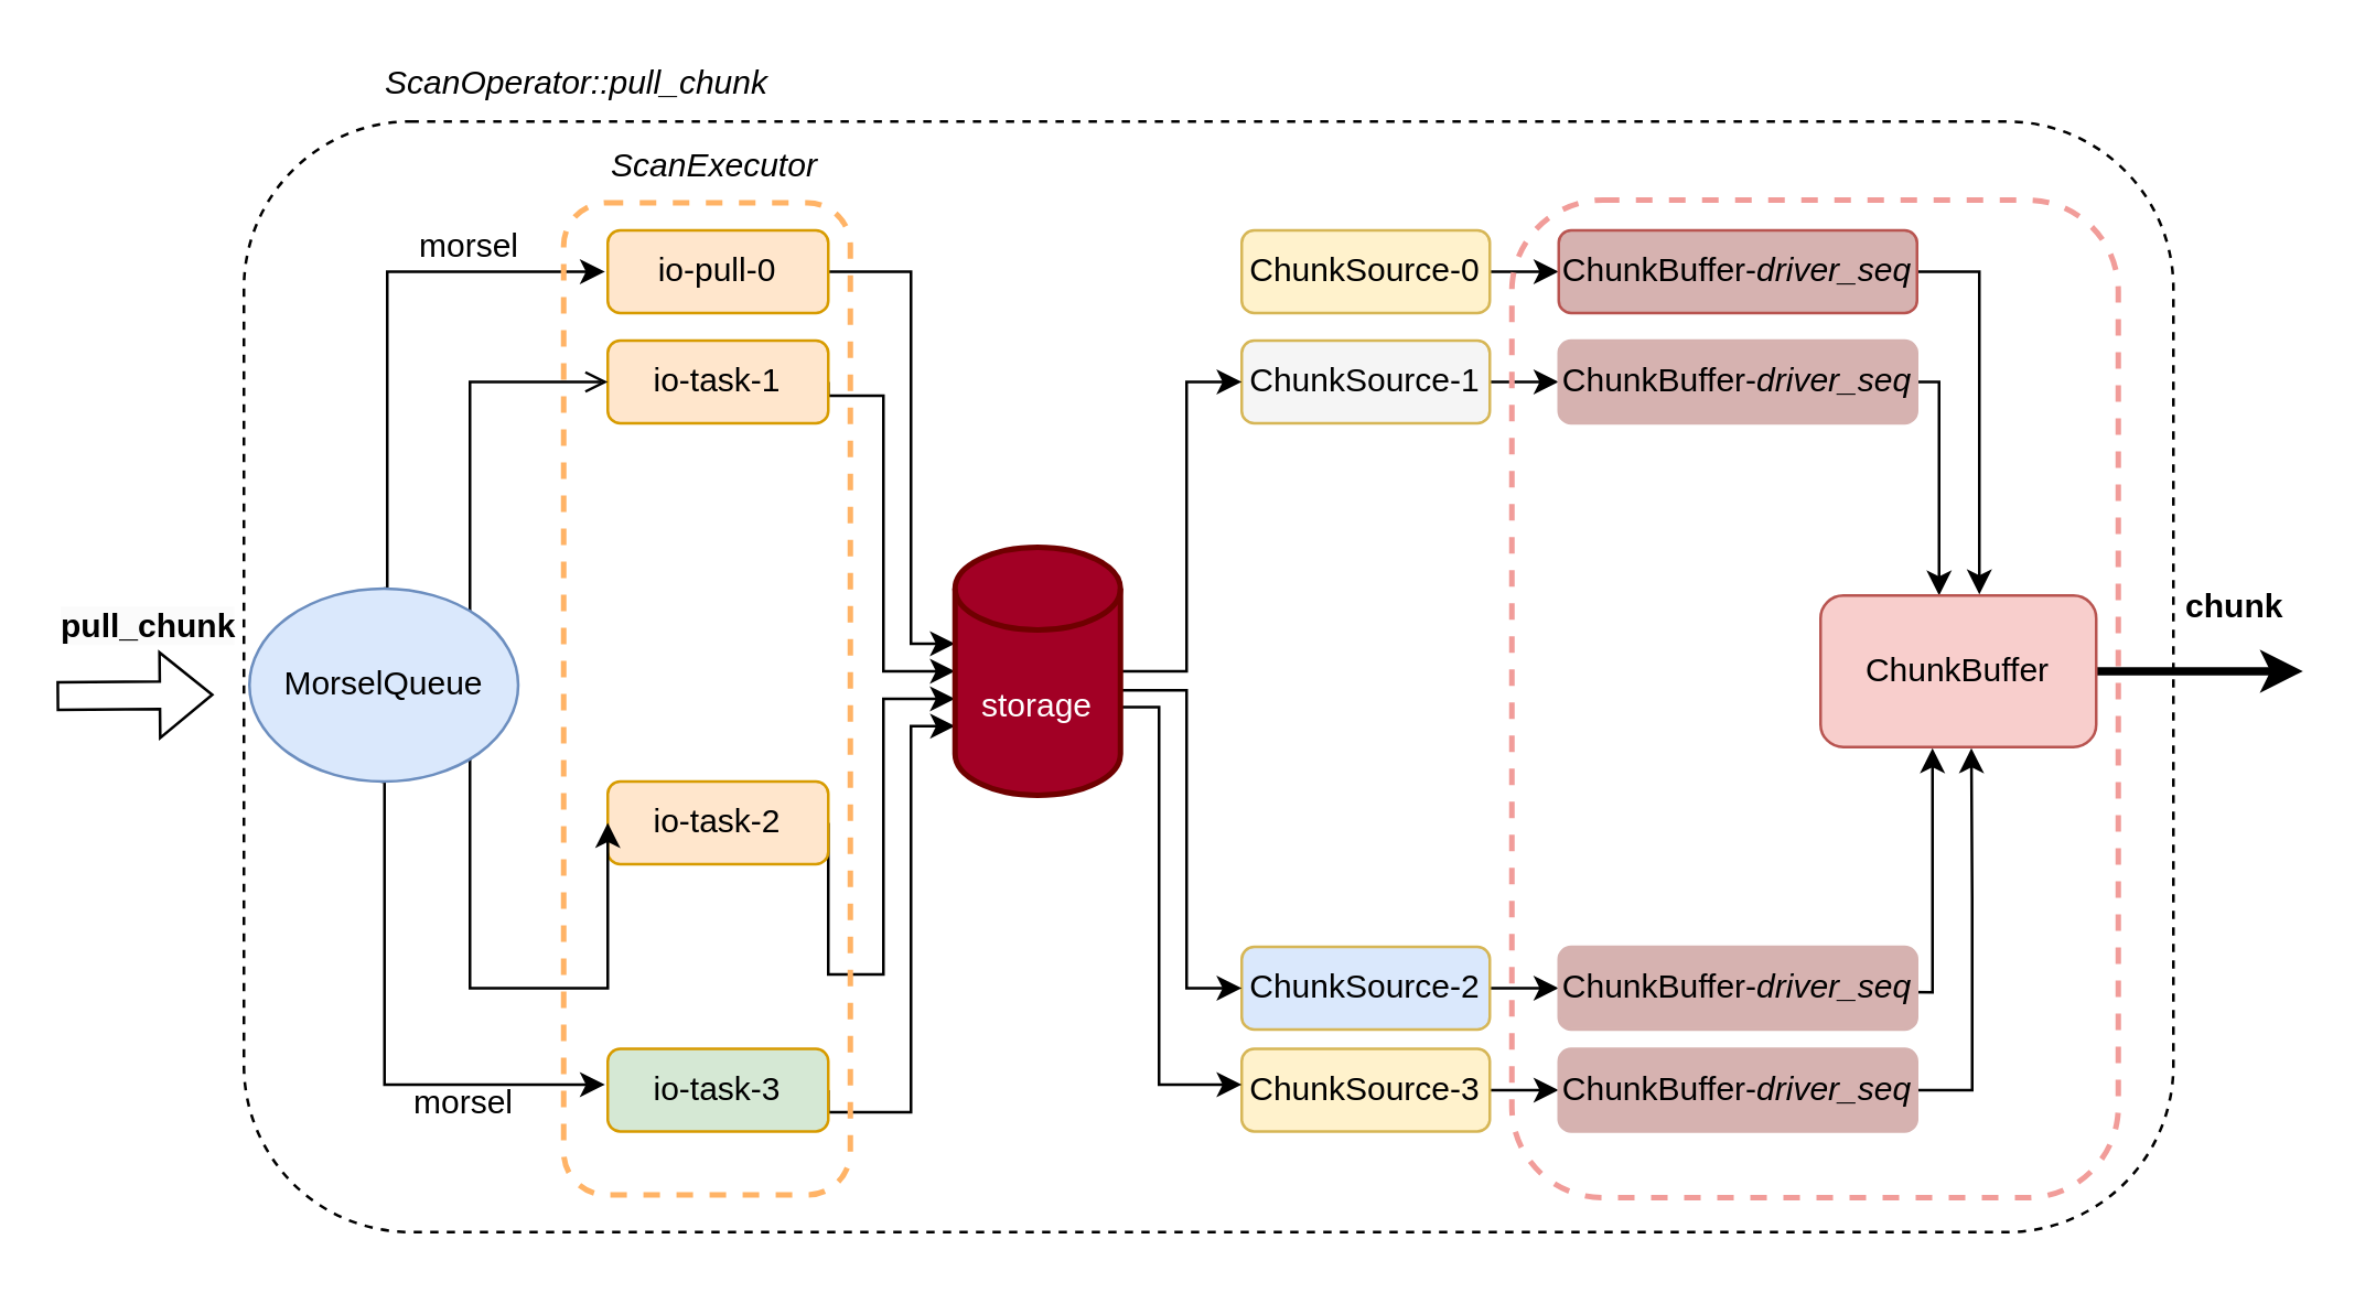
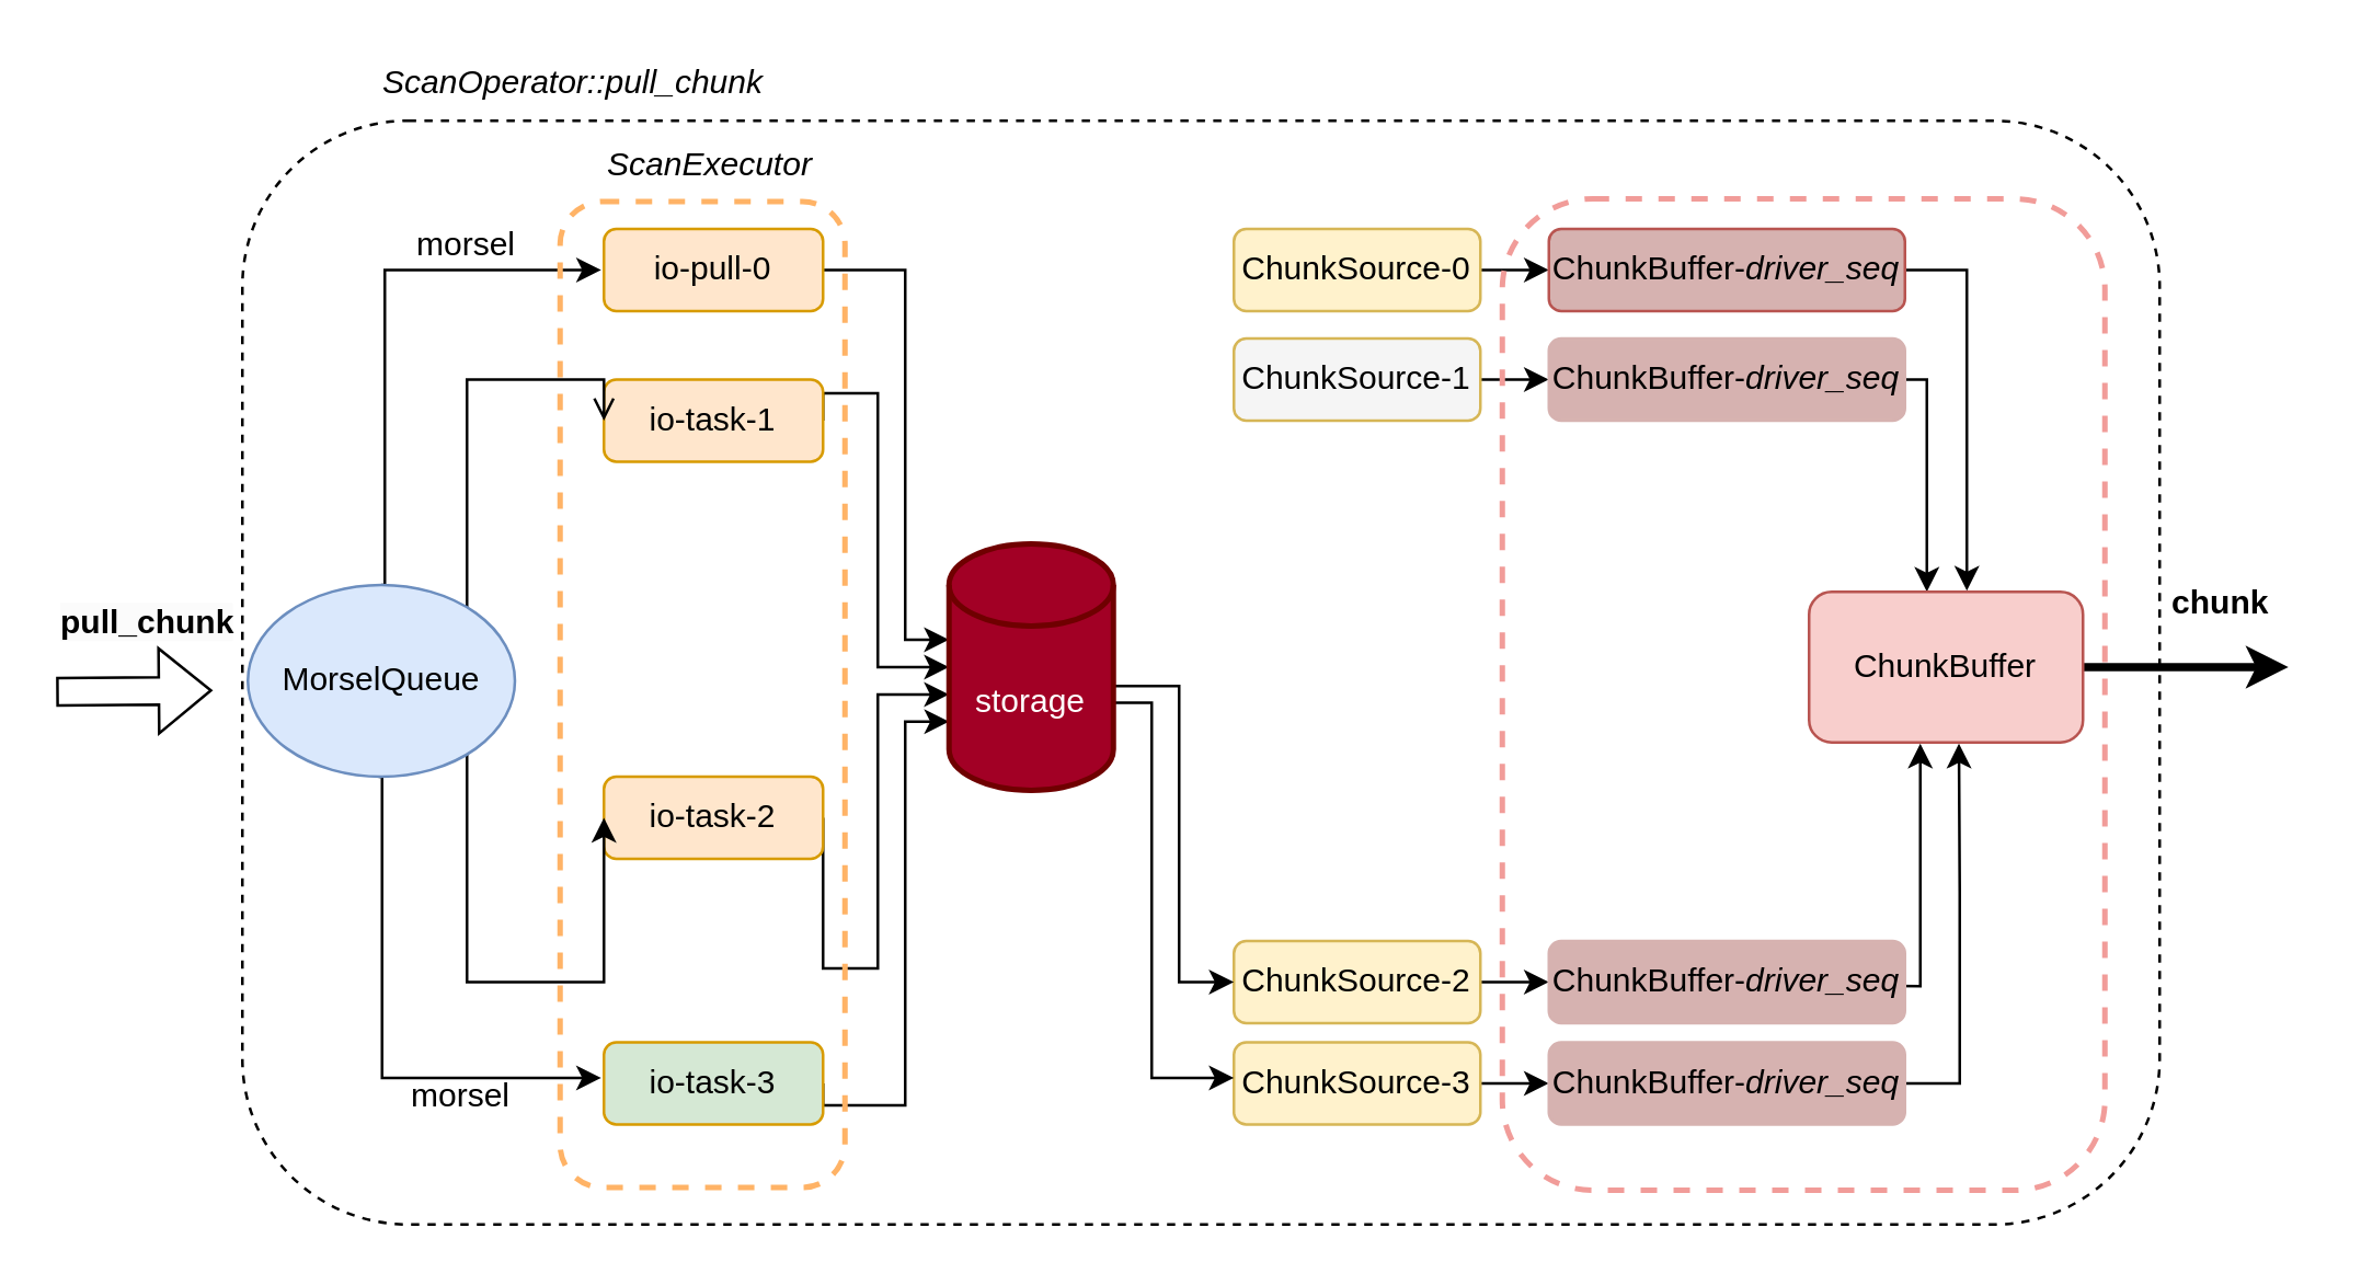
  <mxCell id="0" />
  <mxCell id="1" parent="0" />
  <mxCell id="2" style="edgeStyle=orthogonalEdgeStyle;rounded=0;orthogonalLoop=1;jettySize=auto;html=1;exitX=1;exitY=0.5;exitDx=0;exitDy=0;" parent="1" source="3" target="30" edge="1"><mxGeometry relative="1" as="geometry"><mxPoint x="350" y="233" as="targetPoint" /><Array as="points"><mxPoint x="330" y="98" /><mxPoint x="330" y="233" /></Array></mxGeometry></mxCell>
  <mxCell id="3" value="io-pull-0" style="rounded=1;whiteSpace=wrap;html=1;fillColor=#ffe6cc;strokeColor=#d79b00;" parent="1" vertex="1"><mxGeometry x="220" y="83" width="80" height="30" as="geometry" /></mxCell>
  <mxCell id="4" style="edgeStyle=orthogonalEdgeStyle;rounded=0;orthogonalLoop=1;jettySize=auto;html=1;exitX=1;exitY=0.5;exitDx=0;exitDy=0;entryX=0;entryY=0.5;entryDx=0;entryDy=0;entryPerimeter=0;" parent="1" source="5" target="30" edge="1"><mxGeometry relative="1" as="geometry"><Array as="points"><mxPoint x="320" y="143" /><mxPoint x="320" y="243" /></Array></mxGeometry></mxCell>
- <mxCell id="5" value="io-task-1" style="rounded=1;whiteSpace=wrap;html=1;fillColor=#ffe6cc;strokeColor=#d79b00;" parent="1" vertex="1"><mxGeometry x="220" y="123" width="80" height="30" as="geometry" /></mxCell>
+ <mxCell id="5" value="io-task-1" style="rounded=1;whiteSpace=wrap;html=1;fillColor=#ffe6cc;strokeColor=#d79b00;" parent="1" vertex="1"><mxGeometry x="220" y="138" width="80" height="30" as="geometry" /></mxCell>
  <mxCell id="6" style="edgeStyle=orthogonalEdgeStyle;rounded=0;orthogonalLoop=1;jettySize=auto;html=1;exitX=1;exitY=0.5;exitDx=0;exitDy=0;" parent="1" source="7" target="30" edge="1"><mxGeometry relative="1" as="geometry"><mxPoint x="350" y="350.5" as="sourcePoint" /><mxPoint x="390" y="253" as="targetPoint" /><Array as="points"><mxPoint x="320" y="353" /><mxPoint x="320" y="253" /></Array></mxGeometry></mxCell>
  <mxCell id="7" value="io-task-2" style="rounded=1;whiteSpace=wrap;html=1;fillColor=#ffe6cc;strokeColor=#d79b00;" parent="1" vertex="1"><mxGeometry x="220" y="283" width="80" height="30" as="geometry" /></mxCell>
  <mxCell id="8" style="edgeStyle=orthogonalEdgeStyle;rounded=0;orthogonalLoop=1;jettySize=auto;html=1;exitX=1;exitY=0.5;exitDx=0;exitDy=0;entryX=0.001;entryY=0.721;entryDx=0;entryDy=0;entryPerimeter=0;" parent="1" source="9" target="30" edge="1"><mxGeometry relative="1" as="geometry"><mxPoint x="310" y="427" as="sourcePoint" /><mxPoint x="360" y="262" as="targetPoint" /><Array as="points"><mxPoint x="300" y="403" /><mxPoint x="330" y="403" /><mxPoint x="330" y="263" /></Array></mxGeometry></mxCell>
  <mxCell id="9" value="io-task-3" style="rounded=1;whiteSpace=wrap;html=1;fillColor=#d5e8d4;strokeColor=#d79b00;" parent="1" vertex="1"><mxGeometry x="220" y="380" width="80" height="30" as="geometry" /></mxCell>
  <mxCell id="10" value="" style="edgeStyle=orthogonalEdgeStyle;rounded=0;orthogonalLoop=1;jettySize=auto;html=1;exitX=0.5;exitY=0;exitDx=0;exitDy=0;entryX=0;entryY=0.5;entryDx=0;entryDy=0;" parent="1" source="26" edge="1"><mxGeometry x="0.396" y="5" relative="1" as="geometry"><mxPoint x="147.208" y="218.28" as="sourcePoint" /><mxPoint x="219" y="98" as="targetPoint" /><Array as="points"><mxPoint x="140" y="213" /><mxPoint x="140" y="98" /></Array><mxPoint as="offset" /></mxGeometry></mxCell>
  <mxCell id="11" style="edgeStyle=orthogonalEdgeStyle;rounded=0;orthogonalLoop=1;jettySize=auto;html=1;exitX=1;exitY=0;exitDx=0;exitDy=0;entryX=0;entryY=0.5;entryDx=0;entryDy=0;endArrow=open;" parent="1" source="26" target="5" edge="1"><mxGeometry relative="1" as="geometry"><mxPoint x="181.24" y="232.44" as="sourcePoint" /><Array as="points"><mxPoint x="170" y="223" /><mxPoint x="170" y="138" /></Array></mxGeometry></mxCell>
  <mxCell id="12" style="edgeStyle=orthogonalEdgeStyle;rounded=0;orthogonalLoop=1;jettySize=auto;html=1;entryX=0;entryY=0.5;entryDx=0;entryDy=0;exitX=1;exitY=1;exitDx=0;exitDy=0;" parent="1" source="26" target="7" edge="1"><mxGeometry relative="1" as="geometry"><mxPoint x="181.96" y="271.56" as="sourcePoint" /><Array as="points"><mxPoint x="170" y="273" /><mxPoint x="170" y="358" /></Array></mxGeometry></mxCell>
  <mxCell id="13" style="edgeStyle=orthogonalEdgeStyle;rounded=0;orthogonalLoop=1;jettySize=auto;html=1;entryX=0.406;entryY=1.007;entryDx=0;entryDy=0;entryPerimeter=0;" parent="1" target="41" edge="1"><mxGeometry relative="1" as="geometry"><mxPoint x="650" y="359" as="sourcePoint" /><mxPoint x="702.5" y="273" as="targetPoint" /></mxGeometry></mxCell>
  <mxCell id="14" style="edgeStyle=orthogonalEdgeStyle;rounded=0;orthogonalLoop=1;jettySize=auto;html=1;exitX=1;exitY=0.5;exitDx=0;exitDy=0;entryX=0;entryY=0.5;entryDx=0;entryDy=0;" parent="1" source="15" target="38" edge="1"><mxGeometry relative="1" as="geometry" /></mxCell>
- <mxCell id="15" value="ChunkSource-2" style="rounded=1;whiteSpace=wrap;html=1;fillColor=#dae8fc;strokeColor=#d6b656;" parent="1" vertex="1"><mxGeometry x="450" y="343" width="90" height="30" as="geometry" /></mxCell>
+ <mxCell id="15" value="ChunkSource-2" style="rounded=1;whiteSpace=wrap;html=1;fillColor=#fff2cc;strokeColor=#d6b656;" parent="1" vertex="1"><mxGeometry x="450" y="343" width="90" height="30" as="geometry" /></mxCell>
  <mxCell id="16" style="edgeStyle=orthogonalEdgeStyle;rounded=0;orthogonalLoop=1;jettySize=auto;html=1;entryX=0.547;entryY=1.007;entryDx=0;entryDy=0;entryPerimeter=0;exitX=1;exitY=0.5;exitDx=0;exitDy=0;" parent="1" source="39" target="41" edge="1"><mxGeometry relative="1" as="geometry"><mxPoint x="660" y="403" as="sourcePoint" /><mxPoint x="713.57" y="281.96" as="targetPoint" /></mxGeometry></mxCell>
  <mxCell id="17" style="edgeStyle=orthogonalEdgeStyle;rounded=0;orthogonalLoop=1;jettySize=auto;html=1;exitX=1;exitY=0.5;exitDx=0;exitDy=0;entryX=0;entryY=0.5;entryDx=0;entryDy=0;" parent="1" source="18" target="39" edge="1"><mxGeometry relative="1" as="geometry" /></mxCell>
  <mxCell id="18" value="ChunkSource-3" style="rounded=1;whiteSpace=wrap;html=1;fillColor=#fff2cc;strokeColor=#d6b656;" parent="1" vertex="1"><mxGeometry x="450" y="380" width="90" height="30" as="geometry" /></mxCell>
  <mxCell id="19" style="edgeStyle=orthogonalEdgeStyle;rounded=0;orthogonalLoop=1;jettySize=auto;html=1;exitX=1;exitY=0.5;exitDx=0;exitDy=0;" parent="1" source="37" target="41" edge="1"><mxGeometry relative="1" as="geometry"><mxPoint x="670" y="144" as="sourcePoint" /><mxPoint x="703.31" y="235.4" as="targetPoint" /><Array as="points"><mxPoint x="703" y="138" /></Array></mxGeometry></mxCell>
  <mxCell id="20" style="edgeStyle=orthogonalEdgeStyle;rounded=0;orthogonalLoop=1;jettySize=auto;html=1;exitX=1;exitY=0.5;exitDx=0;exitDy=0;entryX=0;entryY=0.5;entryDx=0;entryDy=0;" parent="1" source="21" target="37" edge="1"><mxGeometry relative="1" as="geometry" /></mxCell>
  <mxCell id="21" value="ChunkSource-1" style="rounded=1;whiteSpace=wrap;html=1;fillColor=#f5f5f5;strokeColor=#d6b656;" parent="1" vertex="1"><mxGeometry x="450" y="123" width="90" height="30" as="geometry" /></mxCell>
  <mxCell id="22" style="edgeStyle=orthogonalEdgeStyle;rounded=0;orthogonalLoop=1;jettySize=auto;html=1;entryX=0.576;entryY=-0.007;entryDx=0;entryDy=0;entryPerimeter=0;exitX=1;exitY=0.5;exitDx=0;exitDy=0;" parent="1" source="36" target="41" edge="1"><mxGeometry relative="1" as="geometry"><mxPoint x="660" y="93" as="sourcePoint" /><mxPoint x="716" y="222.6" as="targetPoint" /></mxGeometry></mxCell>
  <mxCell id="23" style="edgeStyle=orthogonalEdgeStyle;rounded=0;orthogonalLoop=1;jettySize=auto;html=1;exitX=1;exitY=0.5;exitDx=0;exitDy=0;entryX=0;entryY=0.5;entryDx=0;entryDy=0;" parent="1" source="24" target="36" edge="1"><mxGeometry relative="1" as="geometry" /></mxCell>
  <mxCell id="24" value="ChunkSource-0" style="rounded=1;whiteSpace=wrap;html=1;fillColor=#fff2cc;strokeColor=#d6b656;" parent="1" vertex="1"><mxGeometry x="450" y="83" width="90" height="30" as="geometry" /></mxCell>
  <mxCell id="25" style="edgeStyle=orthogonalEdgeStyle;rounded=0;orthogonalLoop=1;jettySize=auto;html=1;exitX=0.5;exitY=1;exitDx=0;exitDy=0;" parent="1" edge="1"><mxGeometry relative="1" as="geometry"><mxPoint x="137.75" y="283" as="sourcePoint" /><mxPoint x="219" y="393" as="targetPoint" /><Array as="points"><mxPoint x="139" y="283" /><mxPoint x="139" y="393" /></Array></mxGeometry></mxCell>
  <mxCell id="26" value="MorselQueue" style="ellipse;whiteSpace=wrap;html=1;fillColor=#dae8fc;strokeColor=#6c8ebf;" parent="1" vertex="1"><mxGeometry x="90" y="213" width="97.5" height="70" as="geometry" /></mxCell>
- <mxCell id="27" style="edgeStyle=orthogonalEdgeStyle;rounded=0;orthogonalLoop=1;jettySize=auto;html=1;exitX=1;exitY=0.5;exitDx=0;exitDy=0;exitPerimeter=0;entryX=0;entryY=0.5;entryDx=0;entryDy=0;" parent="1" source="30" target="21" edge="1"><mxGeometry relative="1" as="geometry"><Array as="points"><mxPoint x="430" y="243" /><mxPoint x="430" y="138" /></Array></mxGeometry></mxCell>
  <mxCell id="28" style="edgeStyle=orthogonalEdgeStyle;rounded=0;orthogonalLoop=1;jettySize=auto;html=1;exitX=0.997;exitY=0.577;exitDx=0;exitDy=0;exitPerimeter=0;entryX=0;entryY=0.5;entryDx=0;entryDy=0;" parent="1" source="30" target="15" edge="1"><mxGeometry relative="1" as="geometry"><mxPoint x="410" y="253" as="sourcePoint" /><mxPoint x="450" y="350.5" as="targetPoint" /><Array as="points"><mxPoint x="430" y="250" /><mxPoint x="430" y="358" /></Array></mxGeometry></mxCell>
  <mxCell id="29" style="edgeStyle=orthogonalEdgeStyle;rounded=0;orthogonalLoop=1;jettySize=auto;html=1;exitX=1;exitY=0;exitDx=0;exitDy=52.5;exitPerimeter=0;" parent="1" source="30" target="18" edge="1"><mxGeometry relative="1" as="geometry"><Array as="points"><mxPoint x="406" y="256" /><mxPoint x="420" y="256" /><mxPoint x="420" y="393" /></Array></mxGeometry></mxCell>
  <mxCell id="30" value="storage" style="shape=cylinder3;whiteSpace=wrap;html=1;boundedLbl=1;backgroundOutline=1;size=15;fillColor=#a20025;fontColor=#ffffff;strokeColor=#6F0000;strokeWidth=2;" parent="1" vertex="1"><mxGeometry x="346" y="198" width="60" height="90" as="geometry" /></mxCell>
  <mxCell id="31" value="" style="rounded=1;whiteSpace=wrap;html=1;fillColor=none;dashed=1;" parent="1" vertex="1"><mxGeometry x="88" y="43.5" width="700" height="403" as="geometry" /></mxCell>
  <mxCell id="32" value="&lt;i&gt;ScanOperator::pull_chunk&lt;/i&gt;" style="text;html=1;strokeColor=none;fillColor=none;align=center;verticalAlign=middle;whiteSpace=wrap;rounded=0;" parent="1" vertex="1"><mxGeometry x="125" y="20" width="168.25" height="20" as="geometry" /></mxCell>
  <mxCell id="33" value="" style="shape=flexArrow;endArrow=classic;html=1;rounded=0;entryX=0;entryY=0.528;entryDx=0;entryDy=0;entryPerimeter=0;" parent="1" edge="1"><mxGeometry width="50" height="50" relative="1" as="geometry"><mxPoint x="20" y="252" as="sourcePoint" /><mxPoint x="77" y="251.52" as="targetPoint" /></mxGeometry></mxCell>
  <mxCell id="34" value="&lt;span style=&quot;color: rgb(0, 0, 0); font-family: Helvetica; font-size: 12px; font-style: normal; font-variant-ligatures: normal; font-variant-caps: normal; letter-spacing: normal; orphans: 2; text-align: center; text-indent: 0px; text-transform: none; widows: 2; word-spacing: 0px; -webkit-text-stroke-width: 0px; background-color: rgb(251, 251, 251); text-decoration-thickness: initial; text-decoration-style: initial; text-decoration-color: initial; float: none; display: inline !important;&quot;&gt;&lt;b&gt;pull_chunk&lt;/b&gt;&lt;/span&gt;" style="text;whiteSpace=wrap;html=1;" parent="1" vertex="1"><mxGeometry x="20" y="213" width="70" height="30" as="geometry" /></mxCell>
  <mxCell id="35" value="&lt;b&gt;chunk&lt;/b&gt;" style="text;html=1;align=center;verticalAlign=middle;resizable=0;points=[];autosize=1;strokeColor=none;fillColor=none;" parent="1" vertex="1"><mxGeometry x="780" y="205" width="60" height="30" as="geometry" /></mxCell>
  <mxCell id="36" value="ChunkBuffer-&lt;i&gt;driver_seq&lt;/i&gt;" style="rounded=1;whiteSpace=wrap;html=1;fillColor=#D6B2B0;strokeColor=#b85450;" parent="1" vertex="1"><mxGeometry x="565" y="83" width="130" height="30" as="geometry" /></mxCell>
  <mxCell id="37" value="ChunkBuffer-&lt;i&gt;driver_seq&lt;/i&gt;" style="rounded=1;whiteSpace=wrap;html=1;fillColor=#D6B2B0;strokeColor=#D6B2B0;" parent="1" vertex="1"><mxGeometry x="565" y="123" width="130" height="30" as="geometry" /></mxCell>
  <mxCell id="38" value="ChunkBuffer-&lt;i style=&quot;border-color: var(--border-color);&quot;&gt;driver_seq&lt;/i&gt;" style="rounded=1;whiteSpace=wrap;html=1;fillColor=#D6B2B0;strokeColor=#D6B2B0;" parent="1" vertex="1"><mxGeometry x="565" y="343" width="130" height="30" as="geometry" /></mxCell>
  <mxCell id="39" value="ChunkBuffer-&lt;i style=&quot;border-color: var(--border-color);&quot;&gt;driver_seq&lt;/i&gt;" style="rounded=1;whiteSpace=wrap;html=1;fillColor=#D6B2B0;strokeColor=#D6B2B0;" parent="1" vertex="1"><mxGeometry x="565" y="380" width="130" height="30" as="geometry" /></mxCell>
  <mxCell id="40" style="edgeStyle=orthogonalEdgeStyle;rounded=0;orthogonalLoop=1;jettySize=auto;html=1;exitX=1;exitY=0.5;exitDx=0;exitDy=0;strokeWidth=3;" parent="1" edge="1"><mxGeometry relative="1" as="geometry"><mxPoint x="835" y="243" as="targetPoint" /><mxPoint x="760" y="243" as="sourcePoint" /></mxGeometry></mxCell>
  <mxCell id="41" value="ChunkBuffer" style="rounded=1;whiteSpace=wrap;html=1;fillColor=#f8cecc;strokeColor=#b85450;" parent="1" vertex="1"><mxGeometry x="660" y="215.5" width="100" height="55" as="geometry" /></mxCell>
  <mxCell id="42" value="morsel" style="text;html=1;strokeColor=none;fillColor=none;align=center;verticalAlign=middle;whiteSpace=wrap;rounded=0;" parent="1" vertex="1"><mxGeometry x="140" y="79" width="60" height="20" as="geometry" /></mxCell>
  <mxCell id="43" value="morsel" style="text;html=1;strokeColor=none;fillColor=none;align=center;verticalAlign=middle;whiteSpace=wrap;rounded=0;" parent="1" vertex="1"><mxGeometry x="137.5" y="390" width="60" height="20" as="geometry" /></mxCell>
  <mxCell id="44" value="" style="rounded=1;whiteSpace=wrap;html=1;fillColor=none;dashed=1;strokeColor=#FFB366;strokeWidth=2;" parent="1" vertex="1"><mxGeometry x="204" y="73" width="104" height="360" as="geometry" /></mxCell>
  <mxCell id="45" value="&lt;i&gt;ScanExecutor&lt;/i&gt;" style="text;html=1;strokeColor=none;fillColor=none;align=center;verticalAlign=middle;whiteSpace=wrap;rounded=0;" parent="1" vertex="1"><mxGeometry x="214" y="48" width="90" height="23" as="geometry" /></mxCell>
  <mxCell id="46" value="" style="rounded=1;whiteSpace=wrap;html=1;fillColor=none;dashed=1;strokeColor=#F19C99;strokeWidth=2;" parent="1" vertex="1"><mxGeometry x="548" y="72" width="220" height="362" as="geometry" /></mxCell>
